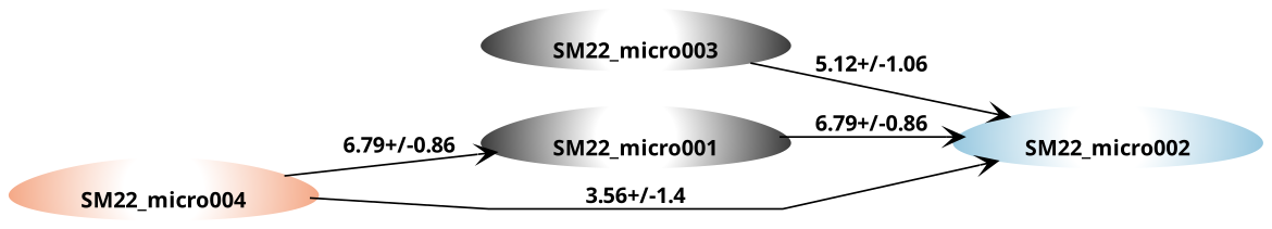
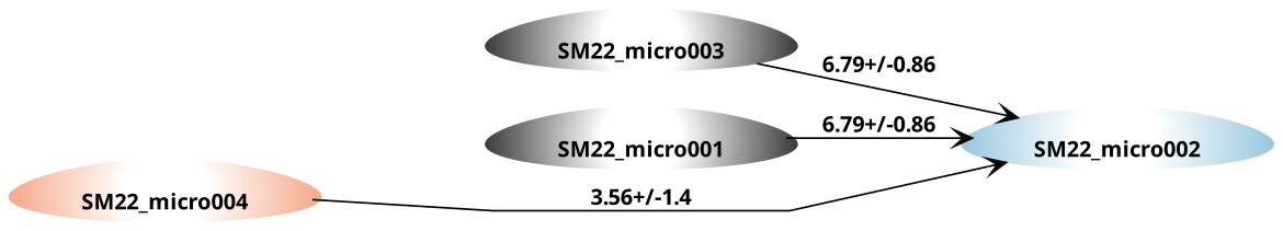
  strict digraph {
    fontname="sans bold"
    rankdir=LR
    splines=polyline
    node [charge=0 color="#ffffff:#333333" fontcolor=black fontname="sans bold" fontsize=12 labelloc=b penwidth=1 shape=egg style=radial]
    edge [arrowhead=vee fontname="sans bold" fontsize=12 splines=polyline]
    SM22_micro001 [height=0.5 width=0.79843]
    SM22_micro003 [height=0.5 width=0.79843]
    SM22_micro004 [charge=-1 color="#ffffff:#f4a582" height=0.5 width=0.79843]
    SM22_micro002 [charge=1 color="#ffffff:#92c5de" height=0.5 width=0.79843]
    subgraph sub_1 {
      label="Neutral charge"
      SM22_micro001
      SM22_micro003
    }
    subgraph sub_2 {
      label="-1 charge"
      SM22_micro004
    }
    subgraph sub_3 {
      label="+1 charge"
      SM22_micro002
    }
    SM22_micro001 -> SM22_micro002 [SEM=2.22 label="6.79+/-0.86" pKa=3.51]
-   SM22_micro003 -> SM22_micro002 [SEM=1.06 label="5.12+/-1.06" pKa=5.12]
-   SM22_micro004 -> SM22_micro001 [SEM=0.86 label="6.79+/-0.86" pKa=6.79]
+   SM22_micro003 -> SM22_micro002 [SEM=1.06 label="6.79+/-0.86" pKa=5.12]
    SM22_micro004 -> SM22_micro002 [SEM=1.4 label="3.56+/-1.4" pKa=3.56]
  }
